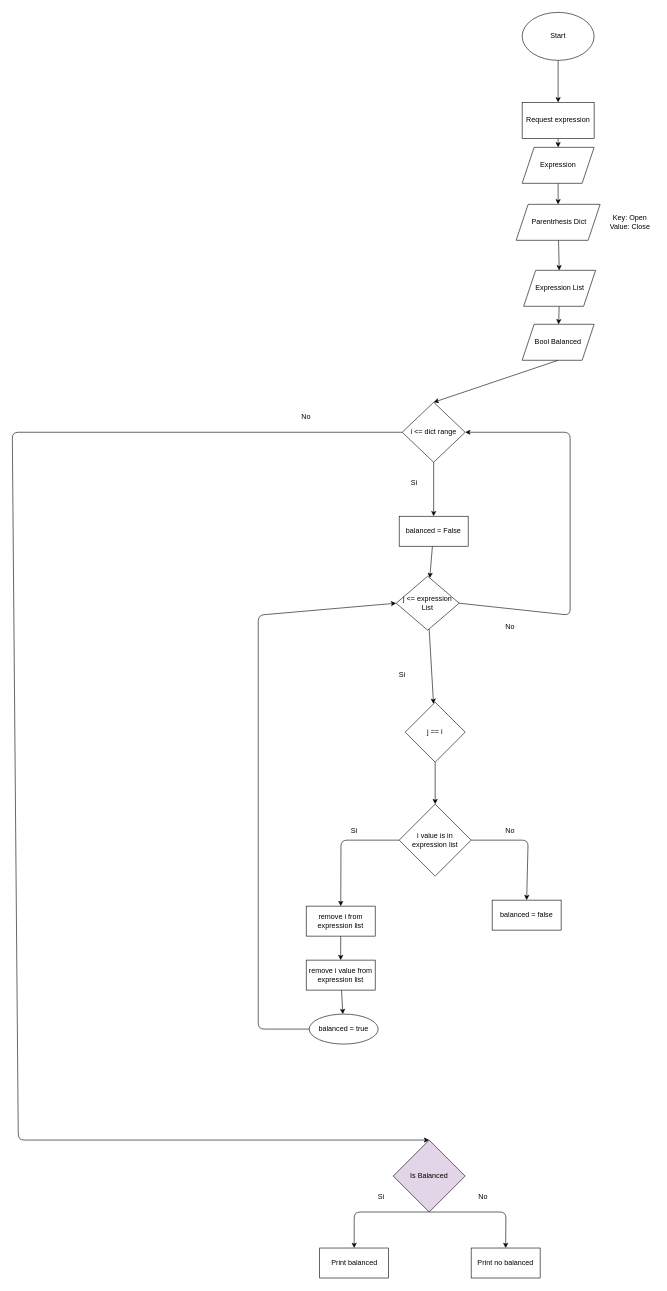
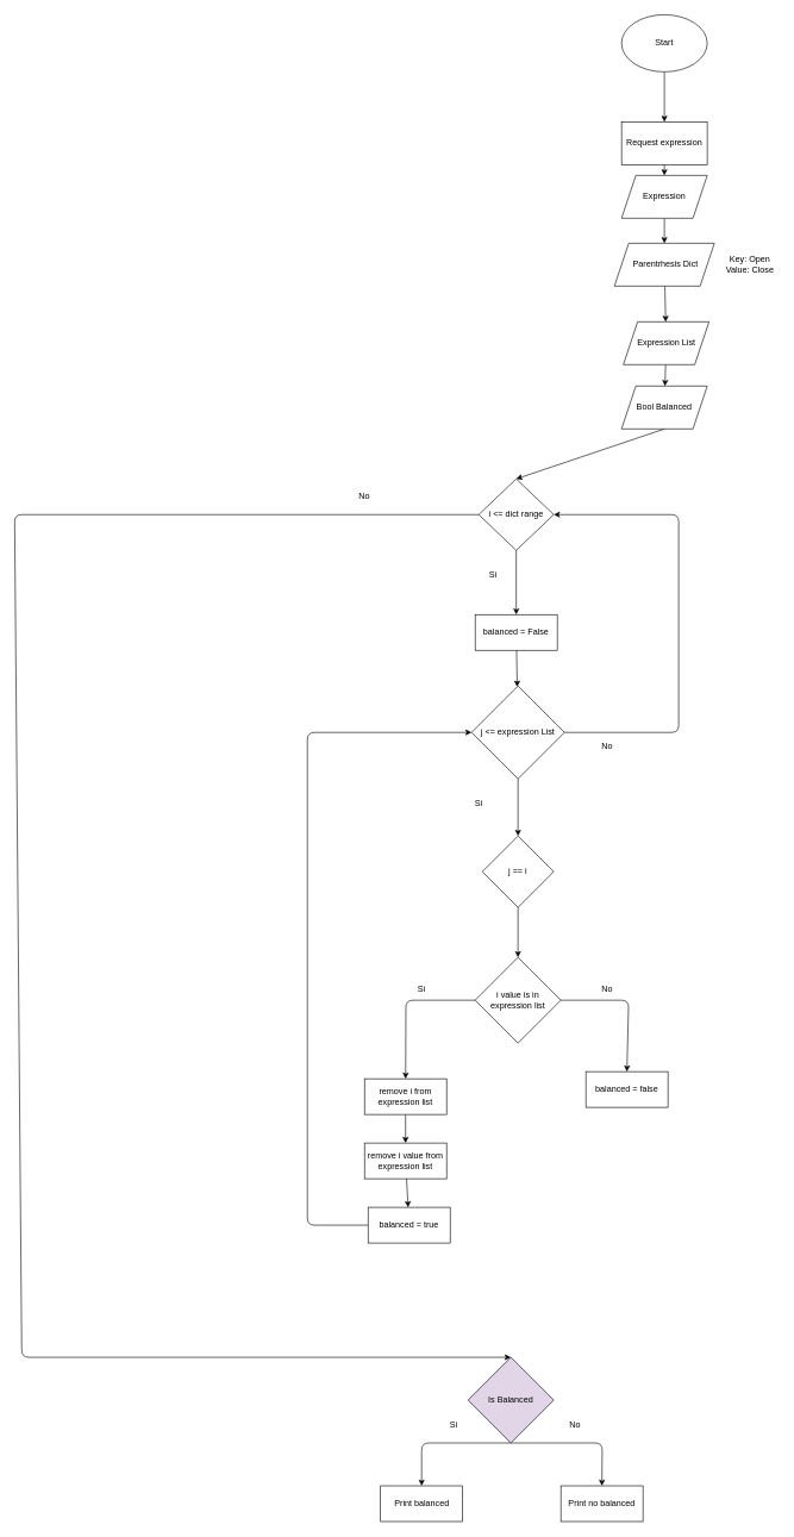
  <mxCell id="0" />
  <mxCell id="1" parent="0" />
  <mxCell id="2" value="" style="edgeStyle=none;html=1;" edge="1" parent="1" source="3" target="7"><mxGeometry relative="1" as="geometry" /></mxCell>
  <mxCell id="3" value="Start" style="ellipse;whiteSpace=wrap;html=1;" vertex="1" parent="1"><mxGeometry x="870" y="20" width="120" height="80" as="geometry" /></mxCell>
  <mxCell id="4" value="" style="edgeStyle=none;html=1;" edge="1" parent="1" source="5" target="18"><mxGeometry relative="1" as="geometry" /></mxCell>
  <mxCell id="5" value="&amp;nbsp;Parentrhesis Dict" style="shape=parallelogram;perimeter=parallelogramPerimeter;whiteSpace=wrap;html=1;fixedSize=1;" vertex="1" parent="1"><mxGeometry x="860" y="340" width="140" height="60" as="geometry" /></mxCell>
  <mxCell id="6" value="" style="edgeStyle=none;html=1;" edge="1" parent="1" source="7" target="13"><mxGeometry relative="1" as="geometry" /></mxCell>
  <mxCell id="7" value="Request expression" style="rounded=0;whiteSpace=wrap;html=1;" vertex="1" parent="1"><mxGeometry x="870" y="170" width="120" height="60" as="geometry" /></mxCell>
  <mxCell id="8" value="Key: Open&lt;br&gt;Value: Close" style="text;html=1;strokeColor=none;fillColor=none;align=center;verticalAlign=middle;whiteSpace=wrap;rounded=0;" vertex="1" parent="1"><mxGeometry x="1010" y="355" width="80" height="30" as="geometry" /></mxCell>
  <mxCell id="9" value="" style="edgeStyle=none;html=1;" edge="1" parent="1" source="11" target="16"><mxGeometry relative="1" as="geometry" /></mxCell>
  <mxCell id="10" style="edgeStyle=none;html=1;exitX=0;exitY=0.5;exitDx=0;exitDy=0;entryX=0.5;entryY=0;entryDx=0;entryDy=0;" edge="1" parent="1" source="11" target="42"><mxGeometry relative="1" as="geometry"><Array as="points"><mxPoint x="20" y="720" /><mxPoint x="30" y="1900" /></Array></mxGeometry></mxCell>
  <mxCell id="11" value="i &amp;lt;= dict range" style="rhombus;whiteSpace=wrap;html=1;" vertex="1" parent="1"><mxGeometry x="670" y="670" width="105" height="100" as="geometry" /></mxCell>
  <mxCell id="12" value="" style="edgeStyle=none;html=1;" edge="1" parent="1" source="13" target="5"><mxGeometry relative="1" as="geometry" /></mxCell>
  <mxCell id="13" value="Expression" style="shape=parallelogram;perimeter=parallelogramPerimeter;whiteSpace=wrap;html=1;fixedSize=1;" vertex="1" parent="1"><mxGeometry x="870" y="245" width="120" height="60" as="geometry" /></mxCell>
  <mxCell id="14" value="Si" style="text;html=1;strokeColor=none;fillColor=none;align=center;verticalAlign=middle;whiteSpace=wrap;rounded=0;" vertex="1" parent="1"><mxGeometry x="660" y="790" width="60" height="30" as="geometry" /></mxCell>
  <mxCell id="15" value="" style="edgeStyle=none;html=1;" edge="1" parent="1" source="16" target="24"><mxGeometry relative="1" as="geometry" /></mxCell>
  <mxCell id="16" value="balanced = False" style="rounded=0;whiteSpace=wrap;html=1;" vertex="1" parent="1"><mxGeometry x="665" y="860" width="115" height="50" as="geometry" /></mxCell>
  <mxCell id="17" value="" style="edgeStyle=none;html=1;" edge="1" parent="1" source="18" target="21"><mxGeometry relative="1" as="geometry" /></mxCell>
  <mxCell id="18" value="Expression List" style="shape=parallelogram;perimeter=parallelogramPerimeter;whiteSpace=wrap;html=1;fixedSize=1;" vertex="1" parent="1"><mxGeometry x="872.5" y="450" width="120" height="60" as="geometry" /></mxCell>
  <mxCell id="19" value="No" style="text;html=1;strokeColor=none;fillColor=none;align=center;verticalAlign=middle;whiteSpace=wrap;rounded=0;" vertex="1" parent="1"><mxGeometry x="820" y="1030" width="60" height="30" as="geometry" /></mxCell>
  <mxCell id="20" style="edgeStyle=none;html=1;exitX=0.5;exitY=1;exitDx=0;exitDy=0;entryX=0.5;entryY=0;entryDx=0;entryDy=0;" edge="1" parent="1" source="21" target="11"><mxGeometry relative="1" as="geometry" /></mxCell>
  <mxCell id="21" value="Bool Balanced" style="shape=parallelogram;perimeter=parallelogramPerimeter;whiteSpace=wrap;html=1;fixedSize=1;" vertex="1" parent="1"><mxGeometry x="870" y="540" width="120" height="60" as="geometry" /></mxCell>
  <mxCell id="22" value="" style="edgeStyle=none;html=1;" edge="1" parent="1" source="24" target="26"><mxGeometry relative="1" as="geometry" /></mxCell>
  <mxCell id="23" style="edgeStyle=none;html=1;exitX=1;exitY=0.5;exitDx=0;exitDy=0;entryX=1;entryY=0.5;entryDx=0;entryDy=0;" edge="1" parent="1" source="24" target="11"><mxGeometry relative="1" as="geometry"><Array as="points"><mxPoint x="950" y="1025" /><mxPoint x="950" y="720" /></Array></mxGeometry></mxCell>
- <mxCell id="24" value="j &amp;lt;= expression List" style="rhombus;whiteSpace=wrap;html=1;" vertex="1" parent="1"><mxGeometry x="660" y="960" width="105" height="90" as="geometry" /></mxCell>
+ <mxCell id="24" value="j &amp;lt;= expression List" style="rhombus;whiteSpace=wrap;html=1;" vertex="1" parent="1"><mxGeometry x="660" y="960" width="130" height="130" as="geometry" /></mxCell>
  <mxCell id="25" value="" style="edgeStyle=none;html=1;" edge="1" parent="1" source="26" target="29"><mxGeometry relative="1" as="geometry" /></mxCell>
  <mxCell id="26" value="j == i" style="rhombus;whiteSpace=wrap;html=1;" vertex="1" parent="1"><mxGeometry x="675" y="1170" width="100" height="100" as="geometry" /></mxCell>
  <mxCell id="27" value="" style="edgeStyle=none;html=1;" edge="1" parent="1" source="29" target="31"><mxGeometry relative="1" as="geometry"><Array as="points"><mxPoint x="568" y="1400" /></Array></mxGeometry></mxCell>
  <mxCell id="28" style="edgeStyle=none;html=1;exitX=1;exitY=0.5;exitDx=0;exitDy=0;entryX=0.5;entryY=0;entryDx=0;entryDy=0;" edge="1" parent="1" source="29" target="36"><mxGeometry relative="1" as="geometry"><Array as="points"><mxPoint x="880" y="1400" /></Array></mxGeometry></mxCell>
  <mxCell id="29" value="i value is in expression list" style="rhombus;whiteSpace=wrap;html=1;" vertex="1" parent="1"><mxGeometry x="665" y="1340" width="120" height="120" as="geometry" /></mxCell>
  <mxCell id="30" value="" style="edgeStyle=none;html=1;" edge="1" parent="1" source="31" target="33"><mxGeometry relative="1" as="geometry" /></mxCell>
  <mxCell id="31" value="remove i from expression list" style="rounded=0;whiteSpace=wrap;html=1;" vertex="1" parent="1"><mxGeometry x="510" y="1510" width="115" height="50" as="geometry" /></mxCell>
  <mxCell id="32" value="" style="edgeStyle=none;html=1;" edge="1" parent="1" source="33" target="35"><mxGeometry relative="1" as="geometry" /></mxCell>
  <mxCell id="33" value="remove i value from expression list" style="rounded=0;whiteSpace=wrap;html=1;" vertex="1" parent="1"><mxGeometry x="510" y="1600" width="115" height="50" as="geometry" /></mxCell>
  <mxCell id="34" style="edgeStyle=none;html=1;exitX=0;exitY=0.5;exitDx=0;exitDy=0;entryX=0;entryY=0.5;entryDx=0;entryDy=0;" edge="1" parent="1" source="35" target="24"><mxGeometry relative="1" as="geometry"><Array as="points"><mxPoint x="430" y="1715" /><mxPoint x="430" y="1025" /></Array></mxGeometry></mxCell>
- <mxCell id="35" value="balanced = true" style="ellipse;whiteSpace=wrap;html=1;" vertex="1" parent="1"><mxGeometry x="515" y="1690" width="115" height="50" as="geometry" /></mxCell>
+ <mxCell id="35" value="balanced = true" style="rounded=0;whiteSpace=wrap;html=1;" vertex="1" parent="1"><mxGeometry x="515" y="1690" width="115" height="50" as="geometry" /></mxCell>
  <mxCell id="36" value="balanced = false" style="rounded=0;whiteSpace=wrap;html=1;" vertex="1" parent="1"><mxGeometry x="820" y="1500" width="115" height="50" as="geometry" /></mxCell>
  <mxCell id="37" value="Si" style="text;html=1;strokeColor=none;fillColor=none;align=center;verticalAlign=middle;whiteSpace=wrap;rounded=0;" vertex="1" parent="1"><mxGeometry x="560" y="1370" width="60" height="30" as="geometry" /></mxCell>
  <mxCell id="38" value="No" style="text;html=1;strokeColor=none;fillColor=none;align=center;verticalAlign=middle;whiteSpace=wrap;rounded=0;" vertex="1" parent="1"><mxGeometry x="820" y="1370" width="60" height="30" as="geometry" /></mxCell>
  <mxCell id="39" value="Si" style="text;html=1;strokeColor=none;fillColor=none;align=center;verticalAlign=middle;whiteSpace=wrap;rounded=0;" vertex="1" parent="1"><mxGeometry x="640" y="1110" width="60" height="30" as="geometry" /></mxCell>
  <mxCell id="40" style="edgeStyle=none;html=1;exitX=0.5;exitY=1;exitDx=0;exitDy=0;entryX=0.5;entryY=0;entryDx=0;entryDy=0;" edge="1" parent="1" source="42" target="43"><mxGeometry relative="1" as="geometry"><Array as="points"><mxPoint x="590" y="2020" /></Array></mxGeometry></mxCell>
  <mxCell id="41" style="edgeStyle=none;html=1;exitX=0.5;exitY=1;exitDx=0;exitDy=0;entryX=0.5;entryY=0;entryDx=0;entryDy=0;" edge="1" parent="1" source="42" target="44"><mxGeometry relative="1" as="geometry"><Array as="points"><mxPoint x="843" y="2020" /></Array></mxGeometry></mxCell>
  <mxCell id="42" value="Is Balanced" style="rhombus;whiteSpace=wrap;html=1;fillColor=#e1d5e7;" vertex="1" parent="1"><mxGeometry x="655" y="1900" width="120" height="120" as="geometry" /></mxCell>
  <mxCell id="43" value="Print balanced&lt;span style=&quot;color: rgba(0, 0, 0, 0); font-family: monospace; font-size: 0px; text-align: start;&quot;&gt;%3CmxGraphModel%3E%3Croot%3E%3CmxCell%20id%3D%220%22%2F%3E%3CmxCell%20id%3D%221%22%20parent%3D%220%22%2F%3E%3CmxCell%20id%3D%222%22%20value%3D%22balanced%20%3D%20true%22%20style%3D%22rounded%3D0%3BwhiteSpace%3Dwrap%3Bhtml%3D1%3B%22%20vertex%3D%221%22%20parent%3D%221%22%3E%3CmxGeometry%20x%3D%22565%22%20y%3D%221760%22%20width%3D%22115%22%20height%3D%2250%22%20as%3D%22geometry%22%2F%3E%3C%2FmxCell%3E%3C%2Froot%3E%3C%2FmxGraphModel%3E&lt;/span&gt;" style="rounded=0;whiteSpace=wrap;html=1;" vertex="1" parent="1"><mxGeometry x="532.5" y="2080" width="115" height="50" as="geometry" /></mxCell>
  <mxCell id="44" value="Print no balanced&lt;span style=&quot;color: rgba(0, 0, 0, 0); font-family: monospace; font-size: 0px; text-align: start;&quot;&gt;%3CmxGraphModel%3E%3Croot%3E%3CmxCell%20id%3D%220%22%2F%3E%3CmxCell%20id%3D%221%22%20parent%3D%220%22%2F%3E%3CmxCell%20id%3D%222%22%20value%3D%22balanced%20%3D%20true%22%20style%3D%22rounded%3D0%3BwhiteSpace%3Dwrap%3Bhtml%3D1%3B%22%20vertex%3D%221%22%20parent%3D%221%22%3E%3CmxGeometry%20x%3D%22565%22%20y%3D%221760%22%20width%3D%22115%22%20height%3D%2250%22%20as%3D%22geometry%22%2F%3E%3C%2FmxCell%3E%3C%2Froot%3E%3C%2FmxGraphModel%3E&lt;/span&gt;" style="rounded=0;whiteSpace=wrap;html=1;" vertex="1" parent="1"><mxGeometry x="785" y="2080" width="115" height="50" as="geometry" /></mxCell>
  <mxCell id="45" value="No" style="text;html=1;strokeColor=none;fillColor=none;align=center;verticalAlign=middle;whiteSpace=wrap;rounded=0;" vertex="1" parent="1"><mxGeometry x="480" y="680" width="60" height="30" as="geometry" /></mxCell>
  <mxCell id="46" value="Si" style="text;html=1;strokeColor=none;fillColor=none;align=center;verticalAlign=middle;whiteSpace=wrap;rounded=0;" vertex="1" parent="1"><mxGeometry x="605" y="1980" width="60" height="30" as="geometry" /></mxCell>
  <mxCell id="47" value="No" style="text;html=1;strokeColor=none;fillColor=none;align=center;verticalAlign=middle;whiteSpace=wrap;rounded=0;" vertex="1" parent="1"><mxGeometry x="775" y="1980" width="60" height="30" as="geometry" /></mxCell>
